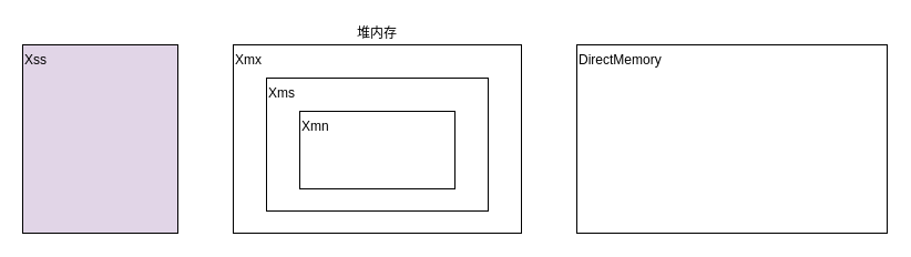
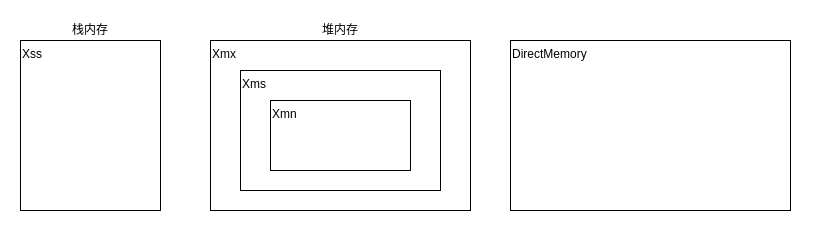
  <mxCell id="0" />
  <mxCell id="1" parent="0" />
- <mxCell id="2" value="DirectMemory" style="rounded=0;whiteSpace=wrap;html=1;align=left;verticalAlign=top;" vertex="1" parent="1"><mxGeometry x="520" y="40" width="280" height="170" as="geometry" /></mxCell>
+ <mxCell id="2" value="DirectMemory" style="rounded=0;whiteSpace=wrap;html=1;align=left;verticalAlign=top;" vertex="1" parent="1"><mxGeometry x="510" y="40" width="280" height="170" as="geometry" /></mxCell>
  <mxCell id="3" value="Xmx" style="rounded=0;whiteSpace=wrap;html=1;align=left;verticalAlign=top;" vertex="1" parent="1"><mxGeometry x="210" y="40" width="260" height="170" as="geometry" /></mxCell>
  <mxCell id="4" value="Xms" style="rounded=0;whiteSpace=wrap;html=1;verticalAlign=top;align=left;" vertex="1" parent="1"><mxGeometry x="240" y="70" width="200" height="120" as="geometry" /></mxCell>
  <mxCell id="5" value="Xmn" style="rounded=0;whiteSpace=wrap;html=1;align=left;verticalAlign=top;" vertex="1" parent="1"><mxGeometry x="270" y="100" width="140" height="70" as="geometry" /></mxCell>
- <mxCell id="6" value="Xss" style="rounded=0;whiteSpace=wrap;html=1;align=left;verticalAlign=top;fillColor=#e1d5e7;" vertex="1" parent="1"><mxGeometry x="20" y="40" width="140" height="170" as="geometry" /></mxCell>
+ <mxCell id="6" value="Xss" style="rounded=0;whiteSpace=wrap;html=1;align=left;verticalAlign=top;" vertex="1" parent="1"><mxGeometry x="20" y="40" width="140" height="170" as="geometry" /></mxCell>
+ <mxCell id="7" value="栈内存" style="text;html=1;strokeColor=none;fillColor=none;align=center;verticalAlign=middle;whiteSpace=wrap;rounded=0;" vertex="1" parent="1"><mxGeometry x="70" y="20" width="40" height="20" as="geometry" /></mxCell>
  <mxCell id="8" value="堆内存" style="text;html=1;strokeColor=none;fillColor=none;align=center;verticalAlign=middle;whiteSpace=wrap;rounded=0;" vertex="1" parent="1"><mxGeometry x="320" y="20" width="40" height="20" as="geometry" /></mxCell>
